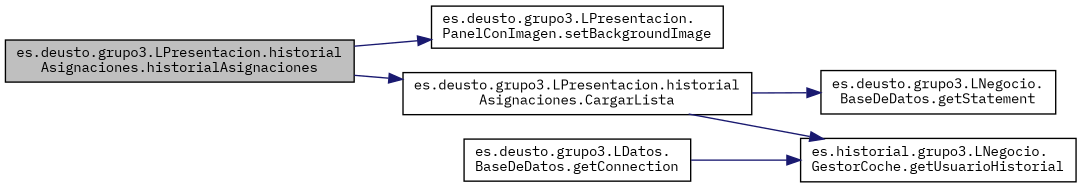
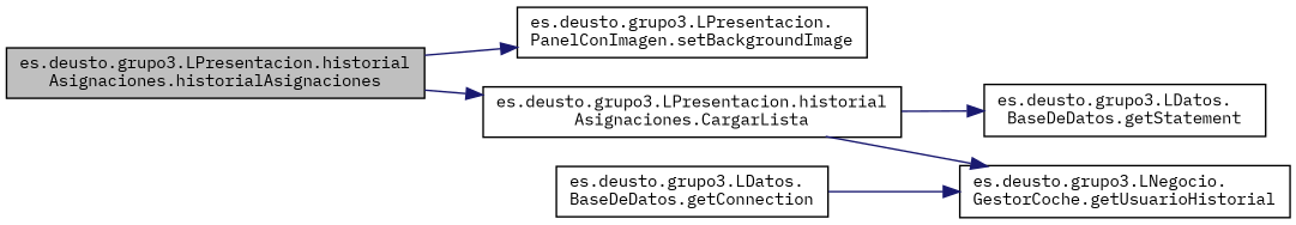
  digraph {
    fontname="IBM Plex Mono"
    rankdir=LR
    node [color=black fillcolor=white fontname="IBM Plex Mono" fontsize=10 shape=record style=filled]
    edge [color=midnightblue fontname="IBM Plex Mono" fontsize=10 labelfontname=Helvetica labelfontsize=10 style=solid]
    n1 [fillcolor=grey75 fontcolor=black height=0.2 label="es.deusto.grupo3.LPresentacion.historial\lAsignaciones.historialAsignaciones" width=0.4]
    n2 [height=0.2 label="es.deusto.grupo3.LPresentacion.\lPanelConImagen.setBackgroundImage" width=0.4]
    n3 [height=0.2 label="es.deusto.grupo3.LPresentacion.historial\lAsignaciones.CargarLista" width=0.4]
-   n4 [height=0.2 label="es.deusto.grupo3.LNegocio.\lBaseDeDatos.getStatement" width=0.4]
-   n5 [height=0.2 label="es.historial.grupo3.LNegocio.\lGestorCoche.getUsuarioHistorial" width=0.4]
+   n4 [height=0.2 label="es.deusto.grupo3.LDatos.\lBaseDeDatos.getStatement" width=0.4]
+   n5 [height=0.2 label="es.deusto.grupo3.LNegocio.\lGestorCoche.getUsuarioHistorial" width=0.4]
    n6 [height=0.2 label="es.deusto.grupo3.LDatos.\lBaseDeDatos.getConnection" width=0.4]
    n1 -> n2
    n1 -> n3
    n3 -> n4
    n3 -> n5
    n6 -> n5
  }
